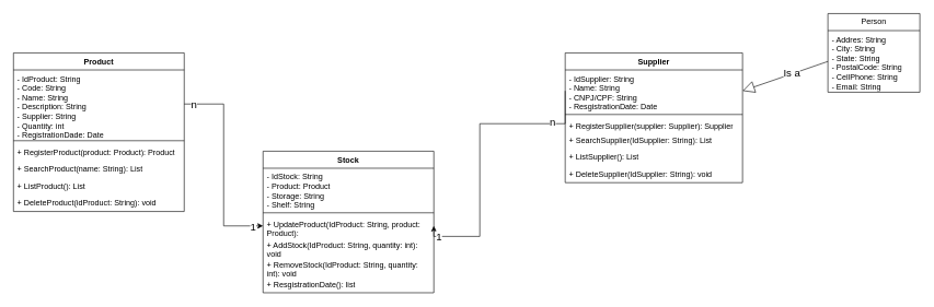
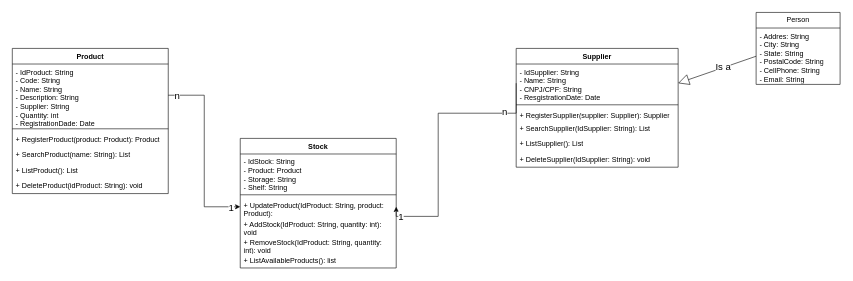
  <mxCell id="0" />
  <mxCell id="1" parent="0" />
  <mxCell id="2" value="Product" style="swimlane;fontStyle=1;align=center;verticalAlign=top;childLayout=stackLayout;horizontal=1;startSize=26;horizontalStack=0;resizeParent=1;resizeParentMax=0;resizeLast=0;collapsible=1;marginBottom=0;whiteSpace=wrap;html=1;" parent="1" vertex="1"><mxGeometry x="20" y="80" width="260" height="242" as="geometry" /></mxCell>
  <mxCell id="3" value="- IdProduct: String&lt;br&gt;- Code: String&lt;br&gt;- Name: String&lt;br&gt;- Description: String&lt;br&gt;- Supplier: String&lt;br&gt;- Quantity: int&lt;br&gt;- RegistrationDade: Date" style="text;strokeColor=none;fillColor=none;align=left;verticalAlign=top;spacingLeft=4;spacingRight=4;overflow=hidden;rotatable=0;points=[[0,0.5],[1,0.5]];portConstraint=eastwest;whiteSpace=wrap;html=1;" parent="2" vertex="1"><mxGeometry y="26" width="260" height="104" as="geometry" /></mxCell>
  <mxCell id="4" value="" style="line;strokeWidth=1;fillColor=none;align=left;verticalAlign=middle;spacingTop=-1;spacingLeft=3;spacingRight=3;rotatable=0;labelPosition=right;points=[];portConstraint=eastwest;strokeColor=inherit;" parent="2" vertex="1"><mxGeometry y="130" width="260" height="8" as="geometry" /></mxCell>
  <mxCell id="5" value="+ RegisterProduct(product: Product): Product" style="text;strokeColor=none;fillColor=none;align=left;verticalAlign=top;spacingLeft=4;spacingRight=4;overflow=hidden;rotatable=0;points=[[0,0.5],[1,0.5]];portConstraint=eastwest;whiteSpace=wrap;html=1;" parent="2" vertex="1"><mxGeometry y="138" width="260" height="26" as="geometry" /></mxCell>
  <mxCell id="6" value="+ SearchProduct(name: String): List" style="text;strokeColor=none;fillColor=none;align=left;verticalAlign=top;spacingLeft=4;spacingRight=4;overflow=hidden;rotatable=0;points=[[0,0.5],[1,0.5]];portConstraint=eastwest;whiteSpace=wrap;html=1;" parent="2" vertex="1"><mxGeometry y="164" width="260" height="26" as="geometry" /></mxCell>
  <mxCell id="7" value="+ ListProduct(): List" style="text;strokeColor=none;fillColor=none;align=left;verticalAlign=top;spacingLeft=4;spacingRight=4;overflow=hidden;rotatable=0;points=[[0,0.5],[1,0.5]];portConstraint=eastwest;whiteSpace=wrap;html=1;" parent="2" vertex="1"><mxGeometry y="190" width="260" height="26" as="geometry" /></mxCell>
  <mxCell id="8" value="+ DeleteProduct(idProduct: String): void" style="text;strokeColor=none;fillColor=none;align=left;verticalAlign=top;spacingLeft=4;spacingRight=4;overflow=hidden;rotatable=0;points=[[0,0.5],[1,0.5]];portConstraint=eastwest;whiteSpace=wrap;html=1;" parent="2" vertex="1"><mxGeometry y="216" width="260" height="26" as="geometry" /></mxCell>
  <mxCell id="9" value="Supplier" style="swimlane;fontStyle=1;align=center;verticalAlign=top;childLayout=stackLayout;horizontal=1;startSize=26;horizontalStack=0;resizeParent=1;resizeParentMax=0;resizeLast=0;collapsible=1;marginBottom=0;whiteSpace=wrap;html=1;" parent="1" vertex="1"><mxGeometry x="860" y="80" width="270" height="198" as="geometry" /></mxCell>
  <mxCell id="10" value="- IdSupplier: String&lt;br&gt;- Name: String&lt;br&gt;- CNPJ/CPF: String&lt;br&gt;- ResgistrationDate: Date&amp;nbsp;" style="text;strokeColor=none;fillColor=none;align=left;verticalAlign=top;spacingLeft=4;spacingRight=4;overflow=hidden;rotatable=0;points=[[0,0.5],[1,0.5]];portConstraint=eastwest;whiteSpace=wrap;html=1;" parent="9" vertex="1"><mxGeometry y="26" width="270" height="64" as="geometry" /></mxCell>
  <mxCell id="11" value="" style="line;strokeWidth=1;fillColor=none;align=left;verticalAlign=middle;spacingTop=-1;spacingLeft=3;spacingRight=3;rotatable=0;labelPosition=right;points=[];portConstraint=eastwest;strokeColor=inherit;" parent="9" vertex="1"><mxGeometry y="90" width="270" height="8" as="geometry" /></mxCell>
  <mxCell id="12" value="+ RegisterSupplier(supplier: Supplier): Supplier" style="text;strokeColor=none;fillColor=none;align=left;verticalAlign=top;spacingLeft=4;spacingRight=4;overflow=hidden;rotatable=0;points=[[0,0.5],[1,0.5]];portConstraint=eastwest;whiteSpace=wrap;html=1;" parent="9" vertex="1"><mxGeometry y="98" width="270" height="22" as="geometry" /></mxCell>
  <mxCell id="13" value="+ SearchSupplier(IdSupplier: String): List" style="text;strokeColor=none;fillColor=none;align=left;verticalAlign=top;spacingLeft=4;spacingRight=4;overflow=hidden;rotatable=0;points=[[0,0.5],[1,0.5]];portConstraint=eastwest;whiteSpace=wrap;html=1;" parent="9" vertex="1"><mxGeometry y="120" width="270" height="26" as="geometry" /></mxCell>
  <mxCell id="14" value="+ ListSupplier(): List" style="text;strokeColor=none;fillColor=none;align=left;verticalAlign=top;spacingLeft=4;spacingRight=4;overflow=hidden;rotatable=0;points=[[0,0.5],[1,0.5]];portConstraint=eastwest;whiteSpace=wrap;html=1;" parent="9" vertex="1"><mxGeometry y="146" width="270" height="26" as="geometry" /></mxCell>
  <mxCell id="15" value="+ DeleteSupplier(IdSupplier: String): void" style="text;strokeColor=none;fillColor=none;align=left;verticalAlign=top;spacingLeft=4;spacingRight=4;overflow=hidden;rotatable=0;points=[[0,0.5],[1,0.5]];portConstraint=eastwest;whiteSpace=wrap;html=1;" parent="9" vertex="1"><mxGeometry y="172" width="270" height="26" as="geometry" /></mxCell>
  <mxCell id="16" value="Stock" style="swimlane;fontStyle=1;align=center;verticalAlign=top;childLayout=stackLayout;horizontal=1;startSize=26;horizontalStack=0;resizeParent=1;resizeParentMax=0;resizeLast=0;collapsible=1;marginBottom=0;whiteSpace=wrap;html=1;" parent="1" vertex="1"><mxGeometry x="400" y="230" width="260" height="216" as="geometry" /></mxCell>
  <mxCell id="17" value="- IdStock: String&lt;br&gt;- Product: Product&lt;br&gt;- Storage: String&lt;br&gt;- Shelf: String" style="text;strokeColor=none;fillColor=none;align=left;verticalAlign=top;spacingLeft=4;spacingRight=4;overflow=hidden;rotatable=0;points=[[0,0.5],[1,0.5]];portConstraint=eastwest;whiteSpace=wrap;html=1;" parent="16" vertex="1"><mxGeometry y="26" width="260" height="64" as="geometry" /></mxCell>
  <mxCell id="18" value="" style="line;strokeWidth=1;fillColor=none;align=left;verticalAlign=middle;spacingTop=-1;spacingLeft=3;spacingRight=3;rotatable=0;labelPosition=right;points=[];portConstraint=eastwest;strokeColor=inherit;" parent="16" vertex="1"><mxGeometry y="90" width="260" height="8" as="geometry" /></mxCell>
  <mxCell id="19" value="+ UpdateProduct(IdProduct: String, product: Product):&amp;nbsp;" style="text;strokeColor=none;fillColor=none;align=left;verticalAlign=top;spacingLeft=4;spacingRight=4;overflow=hidden;rotatable=0;points=[[0,0.5],[1,0.5]];portConstraint=eastwest;whiteSpace=wrap;html=1;" parent="16" vertex="1"><mxGeometry y="98" width="260" height="32" as="geometry" /></mxCell>
  <mxCell id="20" value="+ AddStock(IdProduct: String, quantity: int): void" style="text;strokeColor=none;fillColor=none;align=left;verticalAlign=top;spacingLeft=4;spacingRight=4;overflow=hidden;rotatable=0;points=[[0,0.5],[1,0.5]];portConstraint=eastwest;whiteSpace=wrap;html=1;" parent="16" vertex="1"><mxGeometry y="130" width="260" height="30" as="geometry" /></mxCell>
  <mxCell id="21" value="+ RemoveStock(IdProduct: String, quantity: int): void" style="text;strokeColor=none;fillColor=none;align=left;verticalAlign=top;spacingLeft=4;spacingRight=4;overflow=hidden;rotatable=0;points=[[0,0.5],[1,0.5]];portConstraint=eastwest;whiteSpace=wrap;html=1;" parent="16" vertex="1"><mxGeometry y="160" width="260" height="30" as="geometry" /></mxCell>
- <mxCell id="22" value="+ ResgistrationDate(): list" style="text;strokeColor=none;fillColor=none;align=left;verticalAlign=top;spacingLeft=4;spacingRight=4;overflow=hidden;rotatable=0;points=[[0,0.5],[1,0.5]];portConstraint=eastwest;whiteSpace=wrap;html=1;" parent="16" vertex="1"><mxGeometry y="190" width="260" height="26" as="geometry" /></mxCell>
+ <mxCell id="22" value="+ ListAvailableProducts(): list" style="text;strokeColor=none;fillColor=none;align=left;verticalAlign=top;spacingLeft=4;spacingRight=4;overflow=hidden;rotatable=0;points=[[0,0.5],[1,0.5]];portConstraint=eastwest;whiteSpace=wrap;html=1;" parent="16" vertex="1"><mxGeometry y="190" width="260" height="26" as="geometry" /></mxCell>
  <mxCell id="23" style="edgeStyle=orthogonalEdgeStyle;rounded=0;orthogonalLoop=1;jettySize=auto;html=1;exitX=1;exitY=0.5;exitDx=0;exitDy=0;entryX=0;entryY=0.5;entryDx=0;entryDy=0;" parent="1" source="3" target="19" edge="1"><mxGeometry relative="1" as="geometry" /></mxCell>
  <mxCell id="24" value="n" style="edgeLabel;html=1;align=center;verticalAlign=middle;resizable=0;points=[];fontSize=16;" parent="23" vertex="1" connectable="0"><mxGeometry x="-0.909" y="1" relative="1" as="geometry"><mxPoint as="offset" /></mxGeometry></mxCell>
  <mxCell id="25" value="1" style="edgeLabel;html=1;align=center;verticalAlign=middle;resizable=0;points=[];fontSize=16;" parent="23" vertex="1" connectable="0"><mxGeometry x="0.897" relative="1" as="geometry"><mxPoint as="offset" /></mxGeometry></mxCell>
  <mxCell id="26" style="edgeStyle=orthogonalEdgeStyle;rounded=0;orthogonalLoop=1;jettySize=auto;html=1;exitX=0;exitY=0.5;exitDx=0;exitDy=0;entryX=1;entryY=0.5;entryDx=0;entryDy=0;" parent="1" source="10" target="19" edge="1"><mxGeometry relative="1" as="geometry"><mxPoint x="670" y="360" as="targetPoint" /><Array as="points"><mxPoint x="860" y="188" /><mxPoint x="730" y="188" /><mxPoint x="730" y="360" /><mxPoint x="660" y="360" /></Array></mxGeometry></mxCell>
  <mxCell id="27" value="n" style="edgeLabel;html=1;align=center;verticalAlign=middle;resizable=0;points=[];fontSize=16;" parent="26" vertex="1" connectable="0"><mxGeometry x="-0.931" relative="1" as="geometry"><mxPoint x="-20" y="32" as="offset" /></mxGeometry></mxCell>
  <mxCell id="28" value="1" style="edgeLabel;html=1;align=center;verticalAlign=middle;resizable=0;points=[];fontSize=16;" parent="26" vertex="1" connectable="0"><mxGeometry x="0.894" relative="1" as="geometry"><mxPoint as="offset" /></mxGeometry></mxCell>
  <mxCell id="29" value="Is a" style="endArrow=block;endSize=16;endFill=0;html=1;rounded=0;exitX=0;exitY=0.5;exitDx=0;exitDy=0;fontSize=16;entryX=1;entryY=0.5;entryDx=0;entryDy=0;" parent="1" source="31" target="10" edge="1"><mxGeometry x="-0.176" y="-2" width="160" relative="1" as="geometry"><mxPoint x="550" y="120" as="sourcePoint" /><mxPoint x="1060" y="143" as="targetPoint" /><mxPoint as="offset" /></mxGeometry></mxCell>
  <mxCell id="30" value="Person" style="swimlane;fontStyle=0;childLayout=stackLayout;horizontal=1;startSize=26;fillColor=none;horizontalStack=0;resizeParent=1;resizeParentMax=0;resizeLast=0;collapsible=1;marginBottom=0;whiteSpace=wrap;html=1;" parent="1" vertex="1"><mxGeometry x="1260" y="20" width="140" height="120" as="geometry" /></mxCell>
  <mxCell id="31" value="- Addres: String&lt;br style=&quot;border-color: var(--border-color);&quot;&gt;- City: String&lt;br style=&quot;border-color: var(--border-color);&quot;&gt;- State: String&lt;br style=&quot;border-color: var(--border-color);&quot;&gt;- PostalCode: String&lt;br style=&quot;border-color: var(--border-color);&quot;&gt;- CellPhone: String&lt;br style=&quot;border-color: var(--border-color);&quot;&gt;- Email: String" style="text;strokeColor=none;fillColor=none;align=left;verticalAlign=top;spacingLeft=4;spacingRight=4;overflow=hidden;rotatable=0;points=[[0,0.5],[1,0.5]];portConstraint=eastwest;whiteSpace=wrap;html=1;" parent="30" vertex="1"><mxGeometry y="26" width="140" height="94" as="geometry" /></mxCell>
